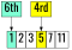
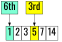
  digraph {
    fontname=Oswald
    node [fontname=Oswald fontsize=32 shape=box style=filled]
    edge [fontname=Oswald]
-   n1 [fillcolor=white label=<<table border="0" cellspacing="0" cellpadding="5">             <tr>                 <td port="p0" border="1" bgcolor="aquamarine">1</td>                 <td border="1">2</td>                 <td border="1">3</td>                 <td port="p3" border="1" bgcolor="yellow">5</td>                 <td border="1">7</td>                 <td border="1">11</td>             </tr>         </table>> shape=none]
+   n1 [fillcolor=white label=<<table border="0" cellspacing="0" cellpadding="5">             <tr>                 <td port="p0" border="1" bgcolor="aquamarine">1</td>                 <td border="1">2</td>                 <td border="1">3</td>                 <td port="p3" border="1" bgcolor="yellow">5</td>                 <td border="1">7</td>                 <td border="1">14</td>             </tr>         </table>> shape=none]
    n2 [fillcolor=aquamarine label="6th"]
-   n3 [fillcolor=yellow label="4rd"]
+   n3 [fillcolor=yellow label="3rd"]
    n2 -> n1 [headport=p0]
    n3 -> n1 [headport=p3]
  }
